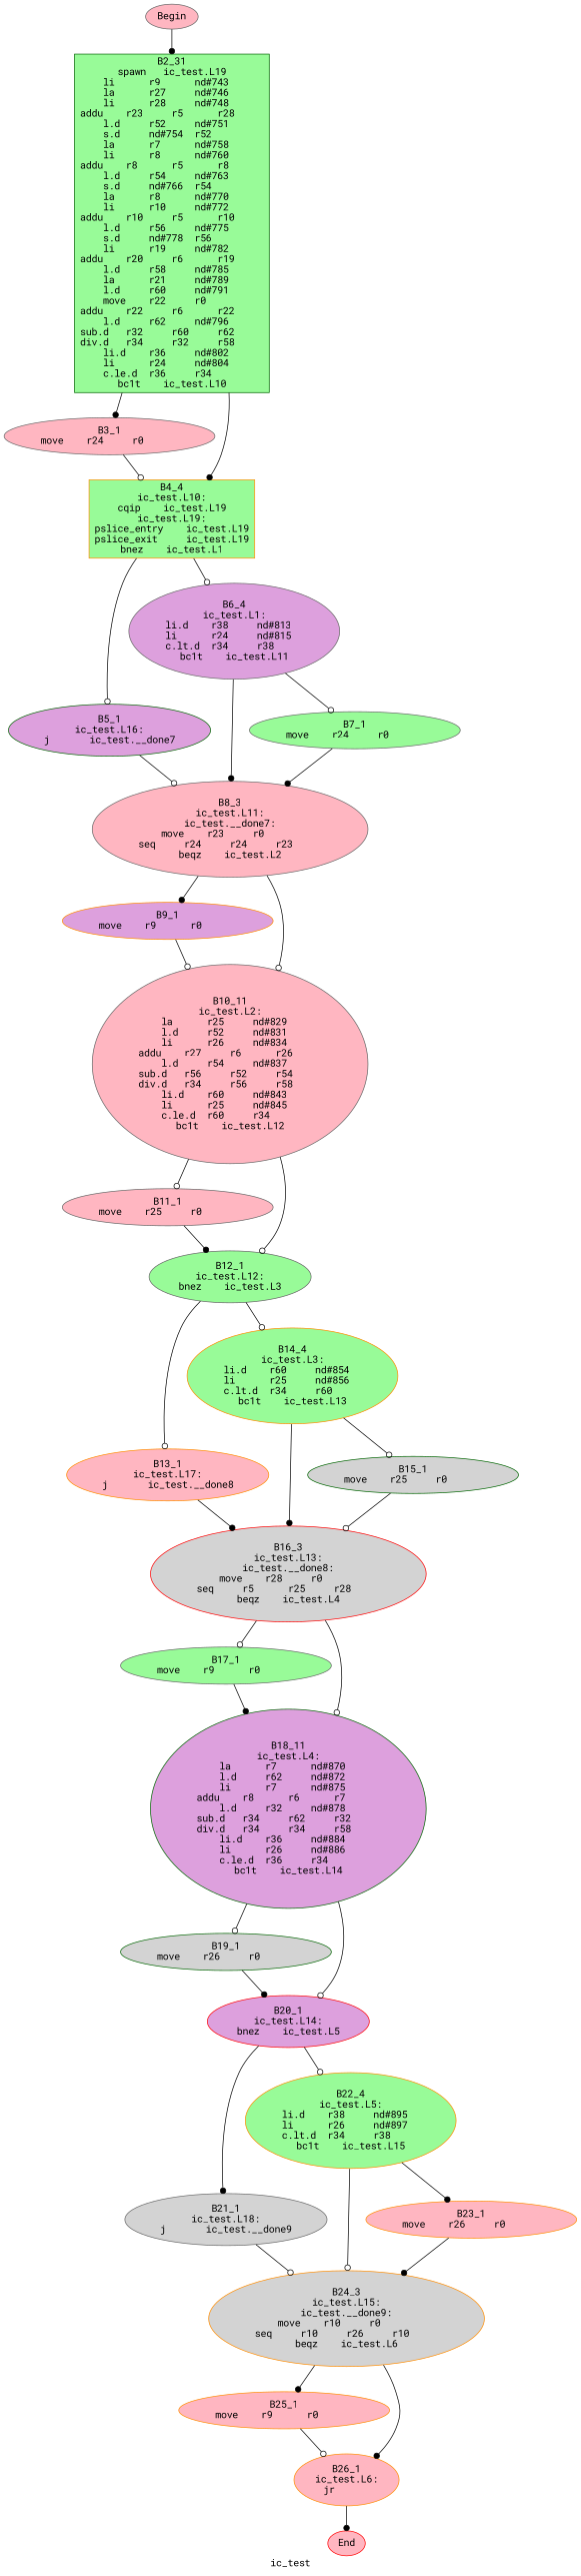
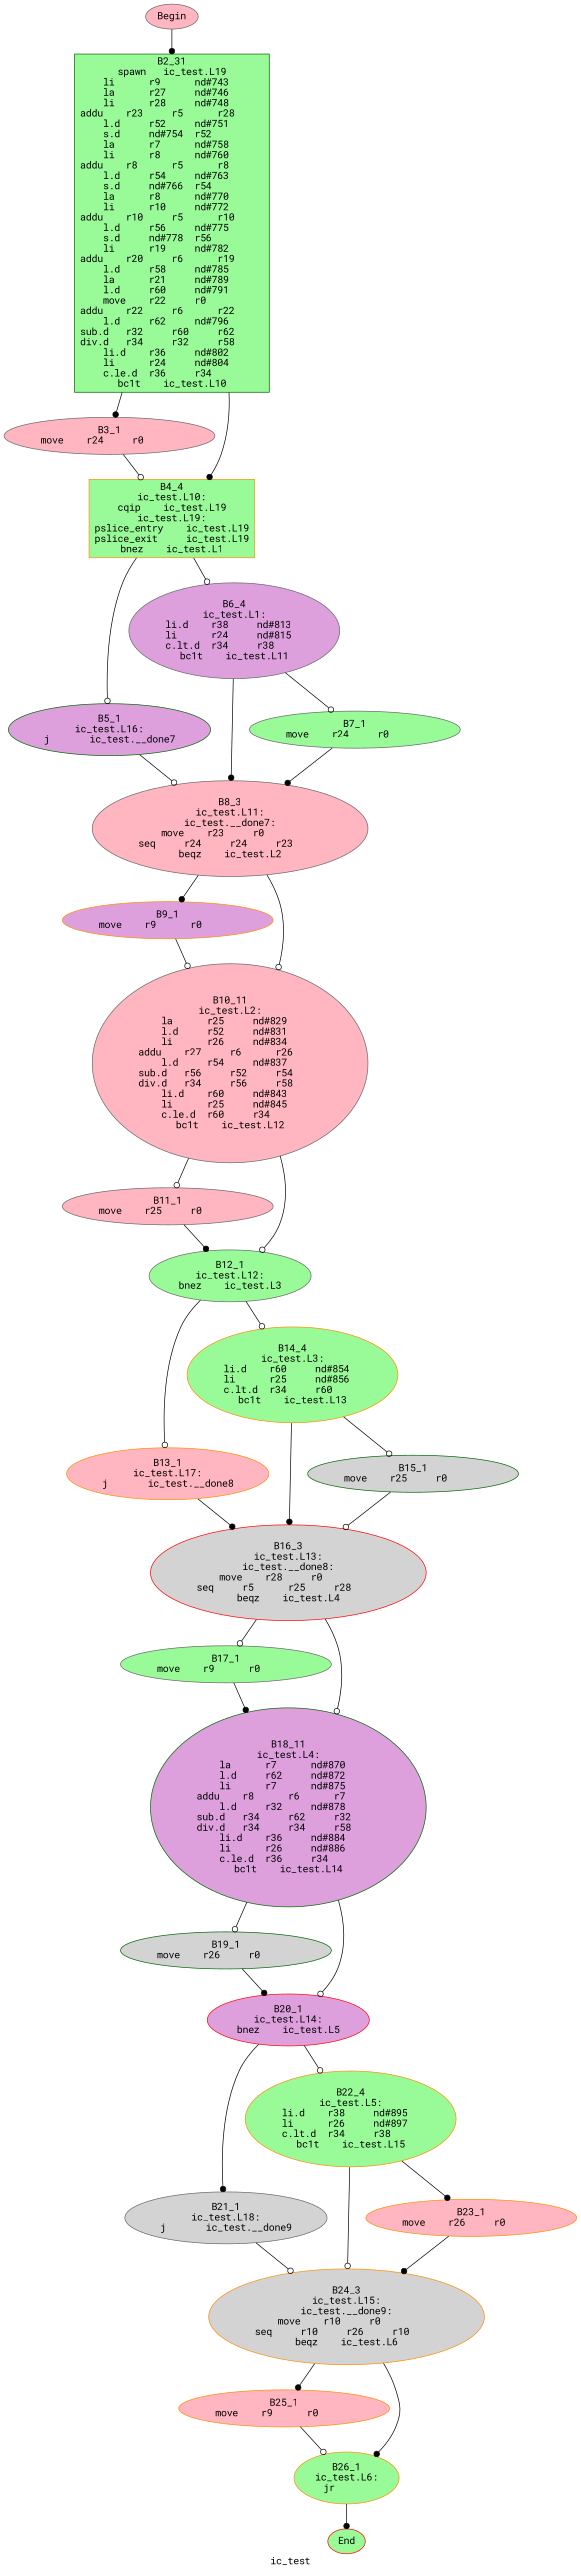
  digraph {
    color=purple
    fontname="Roboto Mono"
    label=ic_test
    style=dashed
    node [color=gray40 fillcolor=lightpink fontname="Roboto Mono" style=filled]
    edge [arrowhead=odot fontname="Roboto Mono"]
    n1 [label=Begin]
    n2 [color=darkgreen fillcolor=palegreen label="B2_31\nspawn	ic_test.L19\nli	r9	nd#743	\nla	r27	nd#746	\nli	r28	nd#748	\naddu	r23	r5	r28	\nl.d	r52	nd#751	\ns.d	nd#754	r52	\nla	r7	nd#758	\nli	r8	nd#760	\naddu	r8	r5	r8	\nl.d	r54	nd#763	\ns.d	nd#766	r54	\nla	r8	nd#770	\nli	r10	nd#772	\naddu	r10	r5	r10	\nl.d	r56	nd#775	\ns.d	nd#778	r56	\nli	r19	nd#782	\naddu	r20	r6	r19	\nl.d	r58	nd#785	\nla	r21	nd#789	\nl.d	r60	nd#791	\nmove	r22	r0	\naddu	r22	r6	r22	\nl.d	r62	nd#796	\nsub.d	r32	r60	r62	\ndiv.d	r34	r32	r58	\nli.d	r36	nd#802	\nli	r24	nd#804	\nc.le.d	r36	r34	\nbc1t	ic_test.L10\n" shape=box]
    n3 [label="B3_1\nmove	r24	r0	\n"]
    n4 [color=darkorange fillcolor=palegreen label="B4_4\nic_test.L10:\ncqip	ic_test.L19\nic_test.L19:\npslice_entry	ic_test.L19\npslice_exit	ic_test.L19\nbnez	ic_test.L1\n" shape=polygon]
    n5 [color=darkgreen fillcolor=plum label="B5_1\nic_test.L16:\nj	ic_test.__done7\n"]
    n6 [fillcolor=plum label="B6_4\nic_test.L1:\nli.d	r38	nd#813	\nli	r24	nd#815	\nc.lt.d	r34	r38	\nbc1t	ic_test.L11\n"]
-   n7 [color=red label=End]
+   n7 [color=red fillcolor=palegreen label=End]
    n8 [label="B8_3\nic_test.L11:\nic_test.__done7:\nmove	r23	r0	\nseq	r24	r24	r23	\nbeqz	ic_test.L2\n"]
    n9 [fillcolor=palegreen label="B7_1\nmove	r24	r0	\n"]
    n10 [color=darkorange fillcolor=plum label="B9_1\nmove	r9	r0	\n"]
    n11 [label="B10_11\nic_test.L2:\nla	r25	nd#829	\nl.d	r52	nd#831	\nli	r26	nd#834	\naddu	r27	r6	r26	\nl.d	r54	nd#837	\nsub.d	r56	r52	r54	\ndiv.d	r34	r56	r58	\nli.d	r60	nd#843	\nli	r25	nd#845	\nc.le.d	r60	r34	\nbc1t	ic_test.L12\n"]
    n12 [label="B11_1\nmove	r25	r0	\n"]
    n13 [fillcolor=palegreen label="B12_1\nic_test.L12:\nbnez	ic_test.L3\n"]
    n14 [color=darkorange label="B13_1\nic_test.L17:\nj	ic_test.__done8\n"]
    n15 [color=darkorange fillcolor=palegreen label="B14_4\nic_test.L3:\nli.d	r60	nd#854	\nli	r25	nd#856	\nc.lt.d	r34	r60	\nbc1t	ic_test.L13\n"]
    n16 [color=red fillcolor=lightgrey label="B16_3\nic_test.L13:\nic_test.__done8:\nmove	r28	r0	\nseq	r5	r25	r28	\nbeqz	ic_test.L4\n"]
    n17 [color=darkgreen fillcolor=lightgrey label="B15_1\nmove	r25	r0	\n"]
    n18 [fillcolor=palegreen label="B17_1\nmove	r9	r0	\n"]
    n19 [color=darkgreen fillcolor=plum label="B18_11\nic_test.L4:\nla	r7	nd#870	\nl.d	r62	nd#872	\nli	r7	nd#875	\naddu	r8	r6	r7	\nl.d	r32	nd#878	\nsub.d	r34	r62	r32	\ndiv.d	r34	r34	r58	\nli.d	r36	nd#884	\nli	r26	nd#886	\nc.le.d	r36	r34	\nbc1t	ic_test.L14\n"]
    n20 [color=darkgreen fillcolor=lightgrey label="B19_1\nmove	r26	r0	\n"]
    n21 [color=red fillcolor=plum label="B20_1\nic_test.L14:\nbnez	ic_test.L5\n"]
    n22 [fillcolor=lightgrey label="B21_1\nic_test.L18:\nj	ic_test.__done9\n"]
    n23 [color=darkorange fillcolor=palegreen label="B22_4\nic_test.L5:\nli.d	r38	nd#895	\nli	r26	nd#897	\nc.lt.d	r34	r38	\nbc1t	ic_test.L15\n"]
    n24 [color=darkorange fillcolor=lightgrey label="B24_3\nic_test.L15:\nic_test.__done9:\nmove	r10	r0	\nseq	r10	r26	r10	\nbeqz	ic_test.L6\n"]
    n25 [color=darkorange label="B23_1\nmove	r26	r0	\n"]
    n26 [color=darkorange label="B25_1\nmove	r9	r0	\n"]
-   n27 [color=darkorange label="B26_1\nic_test.L6:\njr	\n"]
+   n27 [color=darkorange fillcolor=palegreen label="B26_1\nic_test.L6:\njr	\n"]
    n1 -> n2 [arrowhead=dot]
    n2 -> n3 [arrowhead=dot]
    n2 -> n4 [arrowhead=dot]
    n3 -> n4
    n4 -> n5
    n4 -> n6
    n5 -> n8
    n6 -> n8 [arrowhead=dot]
    n6 -> n9
    n8 -> n10 [arrowhead=dot]
    n8 -> n11
    n9 -> n8 [arrowhead=dot]
    n10 -> n11
    n11 -> n12
    n11 -> n13
    n12 -> n13 [arrowhead=dot]
    n13 -> n14
    n13 -> n15
    n14 -> n16 [arrowhead=dot]
    n15 -> n16 [arrowhead=dot]
    n15 -> n17
    n16 -> n18
    n16 -> n19
    n17 -> n16
    n18 -> n19 [arrowhead=dot]
    n19 -> n20
    n19 -> n21
    n20 -> n21 [arrowhead=dot]
    n21 -> n22 [arrowhead=dot]
    n21 -> n23
    n22 -> n24
    n23 -> n24
    n23 -> n25 [arrowhead=dot]
    n24 -> n26 [arrowhead=dot]
    n24 -> n27 [arrowhead=dot]
    n25 -> n24 [arrowhead=dot]
    n26 -> n27
    n27 -> n7 [arrowhead=dot]
  }
